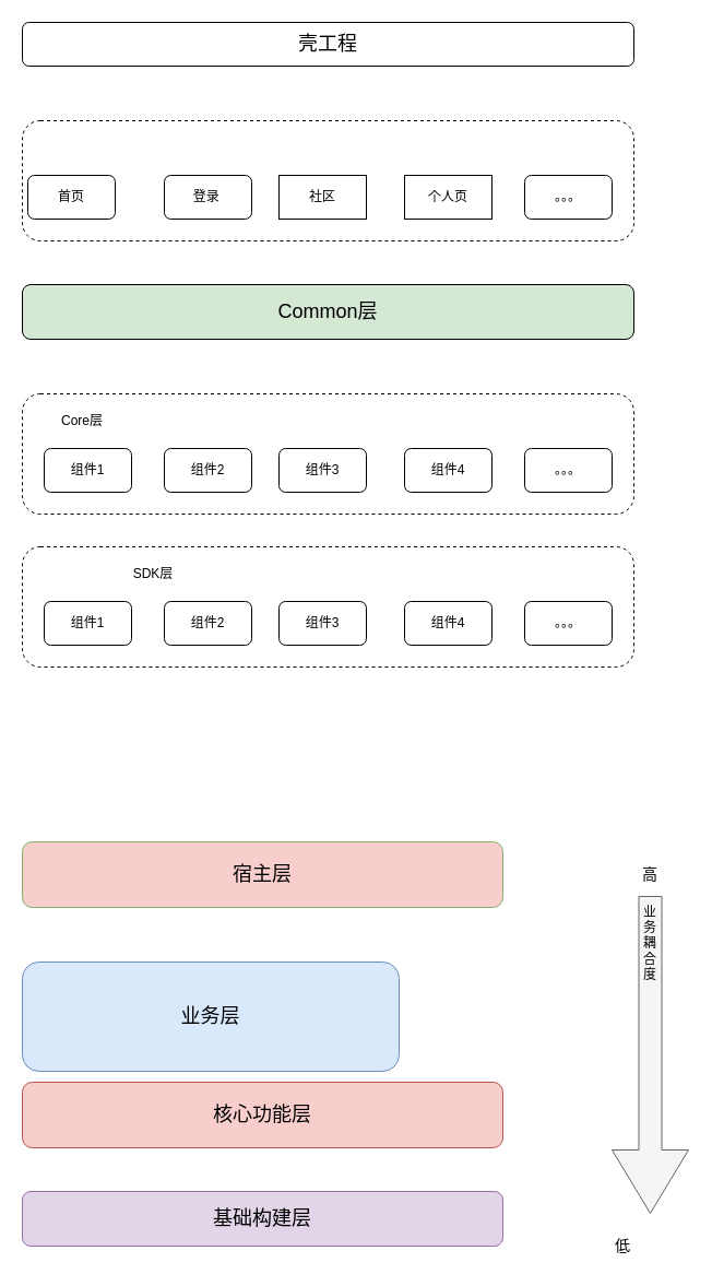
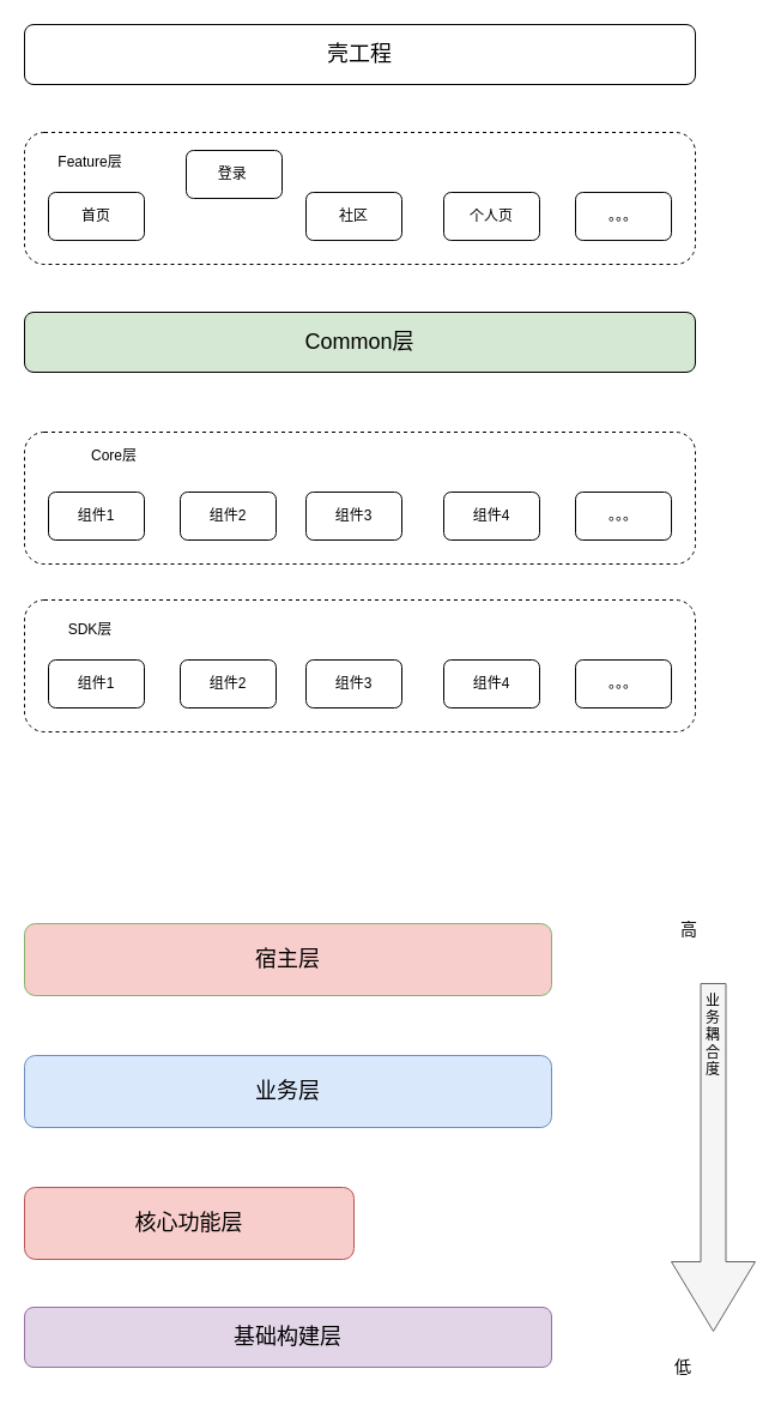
  <mxCell id="0" />
  <mxCell id="1" parent="0" />
- <mxCell id="2" value="&lt;font style=&quot;font-size: 18px;&quot;&gt;壳工程&lt;/font&gt;" style="rounded=1;whiteSpace=wrap;html=1;" vertex="1" parent="1"><mxGeometry x="20" y="20" width="560" height="40" as="geometry" /></mxCell>
+ <mxCell id="2" value="&lt;font style=&quot;font-size: 18px;&quot;&gt;壳工程&lt;/font&gt;" style="rounded=1;whiteSpace=wrap;html=1;" vertex="1" parent="1"><mxGeometry x="20" y="20" width="560" height="50" as="geometry" /></mxCell>
  <mxCell id="3" value="" style="rounded=1;whiteSpace=wrap;html=1;dashed=1;" vertex="1" parent="1"><mxGeometry x="20" y="110" width="560" height="110" as="geometry" /></mxCell>
- <mxCell id="4" value="首页" style="rounded=1;whiteSpace=wrap;html=1;" vertex="1" parent="1"><mxGeometry x="25" y="160" width="80" height="40" as="geometry" /></mxCell>
- <mxCell id="5" value="登录&lt;span style=&quot;white-space: pre;&quot;&gt;&#09;&lt;/span&gt;" style="rounded=1;whiteSpace=wrap;html=1;" vertex="1" parent="1"><mxGeometry x="150" y="160" width="80" height="40" as="geometry" /></mxCell>
- <mxCell id="6" value="社区" style="whiteSpace=wrap;html=1;rounded=0;" vertex="1" parent="1"><mxGeometry x="255" y="160" width="80" height="40" as="geometry" /></mxCell>
- <mxCell id="7" value="个人页" style="whiteSpace=wrap;html=1;rounded=0;" vertex="1" parent="1"><mxGeometry x="370" y="160" width="80" height="40" as="geometry" /></mxCell>
+ <mxCell id="4" value="首页" style="rounded=1;whiteSpace=wrap;html=1;" vertex="1" parent="1"><mxGeometry x="40" y="160" width="80" height="40" as="geometry" /></mxCell>
+ <mxCell id="5" value="登录&lt;span style=&quot;white-space: pre;&quot;&gt;&#09;&lt;/span&gt;" style="rounded=1;whiteSpace=wrap;html=1;" vertex="1" parent="1"><mxGeometry x="155" y="125" width="80" height="40" as="geometry" /></mxCell>
+ <mxCell id="6" value="社区" style="rounded=1;whiteSpace=wrap;html=1;" vertex="1" parent="1"><mxGeometry x="255" y="160" width="80" height="40" as="geometry" /></mxCell>
+ <mxCell id="7" value="个人页" style="rounded=1;whiteSpace=wrap;html=1;" vertex="1" parent="1"><mxGeometry x="370" y="160" width="80" height="40" as="geometry" /></mxCell>
  <mxCell id="8" value="。。。" style="rounded=1;whiteSpace=wrap;html=1;" vertex="1" parent="1"><mxGeometry x="480" y="160" width="80" height="40" as="geometry" /></mxCell>
+ <mxCell id="9" value="Feature层" style="text;html=1;strokeColor=none;fillColor=none;align=center;verticalAlign=middle;whiteSpace=wrap;rounded=0;" vertex="1" parent="1"><mxGeometry x="30" y="120" width="90" height="30" as="geometry" /></mxCell>
  <mxCell id="10" value="" style="rounded=1;whiteSpace=wrap;html=1;dashed=1;" vertex="1" parent="1"><mxGeometry x="20" y="360" width="560" height="110" as="geometry" /></mxCell>
  <mxCell id="11" value="组件1" style="rounded=1;whiteSpace=wrap;html=1;" vertex="1" parent="1"><mxGeometry x="40" y="410" width="80" height="40" as="geometry" /></mxCell>
  <mxCell id="12" value="组件2" style="rounded=1;whiteSpace=wrap;html=1;" vertex="1" parent="1"><mxGeometry x="150" y="410" width="80" height="40" as="geometry" /></mxCell>
  <mxCell id="13" value="组件3" style="rounded=1;whiteSpace=wrap;html=1;" vertex="1" parent="1"><mxGeometry x="255" y="410" width="80" height="40" as="geometry" /></mxCell>
  <mxCell id="14" value="组件4" style="rounded=1;whiteSpace=wrap;html=1;" vertex="1" parent="1"><mxGeometry x="370" y="410" width="80" height="40" as="geometry" /></mxCell>
  <mxCell id="15" value="。。。" style="rounded=1;whiteSpace=wrap;html=1;" vertex="1" parent="1"><mxGeometry x="480" y="410" width="80" height="40" as="geometry" /></mxCell>
- <mxCell id="16" value="Core层" style="text;html=1;strokeColor=none;fillColor=none;align=center;verticalAlign=middle;whiteSpace=wrap;rounded=0;" vertex="1" parent="1"><mxGeometry x="30" y="370" width="90" height="30" as="geometry" /></mxCell>
+ <mxCell id="16" value="Core层" style="text;html=1;strokeColor=none;fillColor=none;align=center;verticalAlign=middle;whiteSpace=wrap;rounded=0;" vertex="1" parent="1"><mxGeometry x="50" y="365" width="90" height="30" as="geometry" /></mxCell>
  <mxCell id="17" value="" style="rounded=1;whiteSpace=wrap;html=1;dashed=1;" vertex="1" parent="1"><mxGeometry x="20" y="500" width="560" height="110" as="geometry" /></mxCell>
  <mxCell id="18" value="组件1" style="rounded=1;whiteSpace=wrap;html=1;" vertex="1" parent="1"><mxGeometry x="40" y="550" width="80" height="40" as="geometry" /></mxCell>
  <mxCell id="19" value="组件2" style="rounded=1;whiteSpace=wrap;html=1;" vertex="1" parent="1"><mxGeometry x="150" y="550" width="80" height="40" as="geometry" /></mxCell>
  <mxCell id="20" value="组件3" style="rounded=1;whiteSpace=wrap;html=1;" vertex="1" parent="1"><mxGeometry x="255" y="550" width="80" height="40" as="geometry" /></mxCell>
  <mxCell id="21" value="组件4" style="rounded=1;whiteSpace=wrap;html=1;" vertex="1" parent="1"><mxGeometry x="370" y="550" width="80" height="40" as="geometry" /></mxCell>
  <mxCell id="22" value="。。。" style="rounded=1;whiteSpace=wrap;html=1;" vertex="1" parent="1"><mxGeometry x="480" y="550" width="80" height="40" as="geometry" /></mxCell>
- <mxCell id="23" value="SDK层" style="text;html=1;strokeColor=none;fillColor=none;align=center;verticalAlign=middle;whiteSpace=wrap;rounded=0;" vertex="1" parent="1"><mxGeometry x="95" y="510" width="90" height="30" as="geometry" /></mxCell>
+ <mxCell id="23" value="SDK层" style="text;html=1;strokeColor=none;fillColor=none;align=center;verticalAlign=middle;whiteSpace=wrap;rounded=0;" vertex="1" parent="1"><mxGeometry x="30" y="510" width="90" height="30" as="geometry" /></mxCell>
  <mxCell id="24" value="&lt;font style=&quot;font-size: 18px;&quot;&gt;Common层&lt;/font&gt;" style="rounded=1;whiteSpace=wrap;html=1;fillColor=#d5e8d4;" vertex="1" parent="1"><mxGeometry x="20" y="260" width="560" height="50" as="geometry" /></mxCell>
  <mxCell id="25" value="&lt;font style=&quot;font-size: 18px;&quot;&gt;宿主层&lt;/font&gt;" style="rounded=1;whiteSpace=wrap;html=1;fillColor=#f8cecc;strokeColor=#82b366;" vertex="1" parent="1"><mxGeometry x="20" y="770" width="440" height="60" as="geometry" /></mxCell>
- <mxCell id="26" value="&lt;font style=&quot;font-size: 18px;&quot;&gt;业务层&lt;/font&gt;" style="rounded=1;whiteSpace=wrap;html=1;fillColor=#dae8fc;strokeColor=#6c8ebf;" vertex="1" parent="1"><mxGeometry x="20" y="880" width="345" height="100" as="geometry" /></mxCell>
- <mxCell id="27" value="&lt;font style=&quot;font-size: 18px;&quot;&gt;核心功能层&lt;/font&gt;" style="rounded=1;whiteSpace=wrap;html=1;fillColor=#f8cecc;strokeColor=#b85450;" vertex="1" parent="1"><mxGeometry x="20" y="990" width="440" height="60" as="geometry" /></mxCell>
+ <mxCell id="26" value="&lt;font style=&quot;font-size: 18px;&quot;&gt;业务层&lt;/font&gt;" style="rounded=1;whiteSpace=wrap;html=1;fillColor=#dae8fc;strokeColor=#6c8ebf;" vertex="1" parent="1"><mxGeometry x="20" y="880" width="440" height="60" as="geometry" /></mxCell>
+ <mxCell id="27" value="&lt;font style=&quot;font-size: 18px;&quot;&gt;核心功能层&lt;/font&gt;" style="rounded=1;whiteSpace=wrap;html=1;fillColor=#f8cecc;strokeColor=#b85450;" vertex="1" parent="1"><mxGeometry x="20" y="990" width="275" height="60" as="geometry" /></mxCell>
  <mxCell id="28" value="&lt;span style=&quot;font-size: 18px;&quot;&gt;基础构建层&lt;/span&gt;" style="rounded=1;whiteSpace=wrap;html=1;fillColor=#e1d5e7;strokeColor=#9673a6;" vertex="1" parent="1"><mxGeometry x="20" y="1090" width="440" height="50" as="geometry" /></mxCell>
  <mxCell id="29" value="" style="shape=singleArrow;direction=south;whiteSpace=wrap;html=1;fillColor=#f5f5f5;fontColor=#333333;strokeColor=#666666;" vertex="1" parent="1"><mxGeometry x="560" y="820" width="70" height="290" as="geometry" /></mxCell>
  <mxCell id="30" value="业&lt;br&gt;务&lt;br&gt;耦&lt;br&gt;合&lt;br&gt;度" style="text;html=1;strokeColor=none;fillColor=none;align=center;verticalAlign=middle;whiteSpace=wrap;rounded=0;" vertex="1" parent="1"><mxGeometry x="565" y="840" width="60" height="45" as="geometry" /></mxCell>
- <mxCell id="31" value="&lt;font style=&quot;font-size: 14px;&quot;&gt;高&lt;/font&gt;" style="text;html=1;strokeColor=none;fillColor=none;align=center;verticalAlign=middle;whiteSpace=wrap;rounded=0;" vertex="1" parent="1"><mxGeometry x="565" y="785" width="60" height="30" as="geometry" /></mxCell>
+ <mxCell id="31" value="&lt;font style=&quot;font-size: 14px;&quot;&gt;高&lt;/font&gt;" style="text;html=1;strokeColor=none;fillColor=none;align=center;verticalAlign=middle;whiteSpace=wrap;rounded=0;" vertex="1" parent="1"><mxGeometry x="545" y="760" width="60" height="30" as="geometry" /></mxCell>
  <mxCell id="32" value="&lt;font style=&quot;font-size: 14px;&quot;&gt;低&lt;/font&gt;" style="text;html=1;strokeColor=none;fillColor=none;align=center;verticalAlign=middle;whiteSpace=wrap;rounded=0;" vertex="1" parent="1"><mxGeometry x="540" y="1125" width="60" height="30" as="geometry" /></mxCell>
